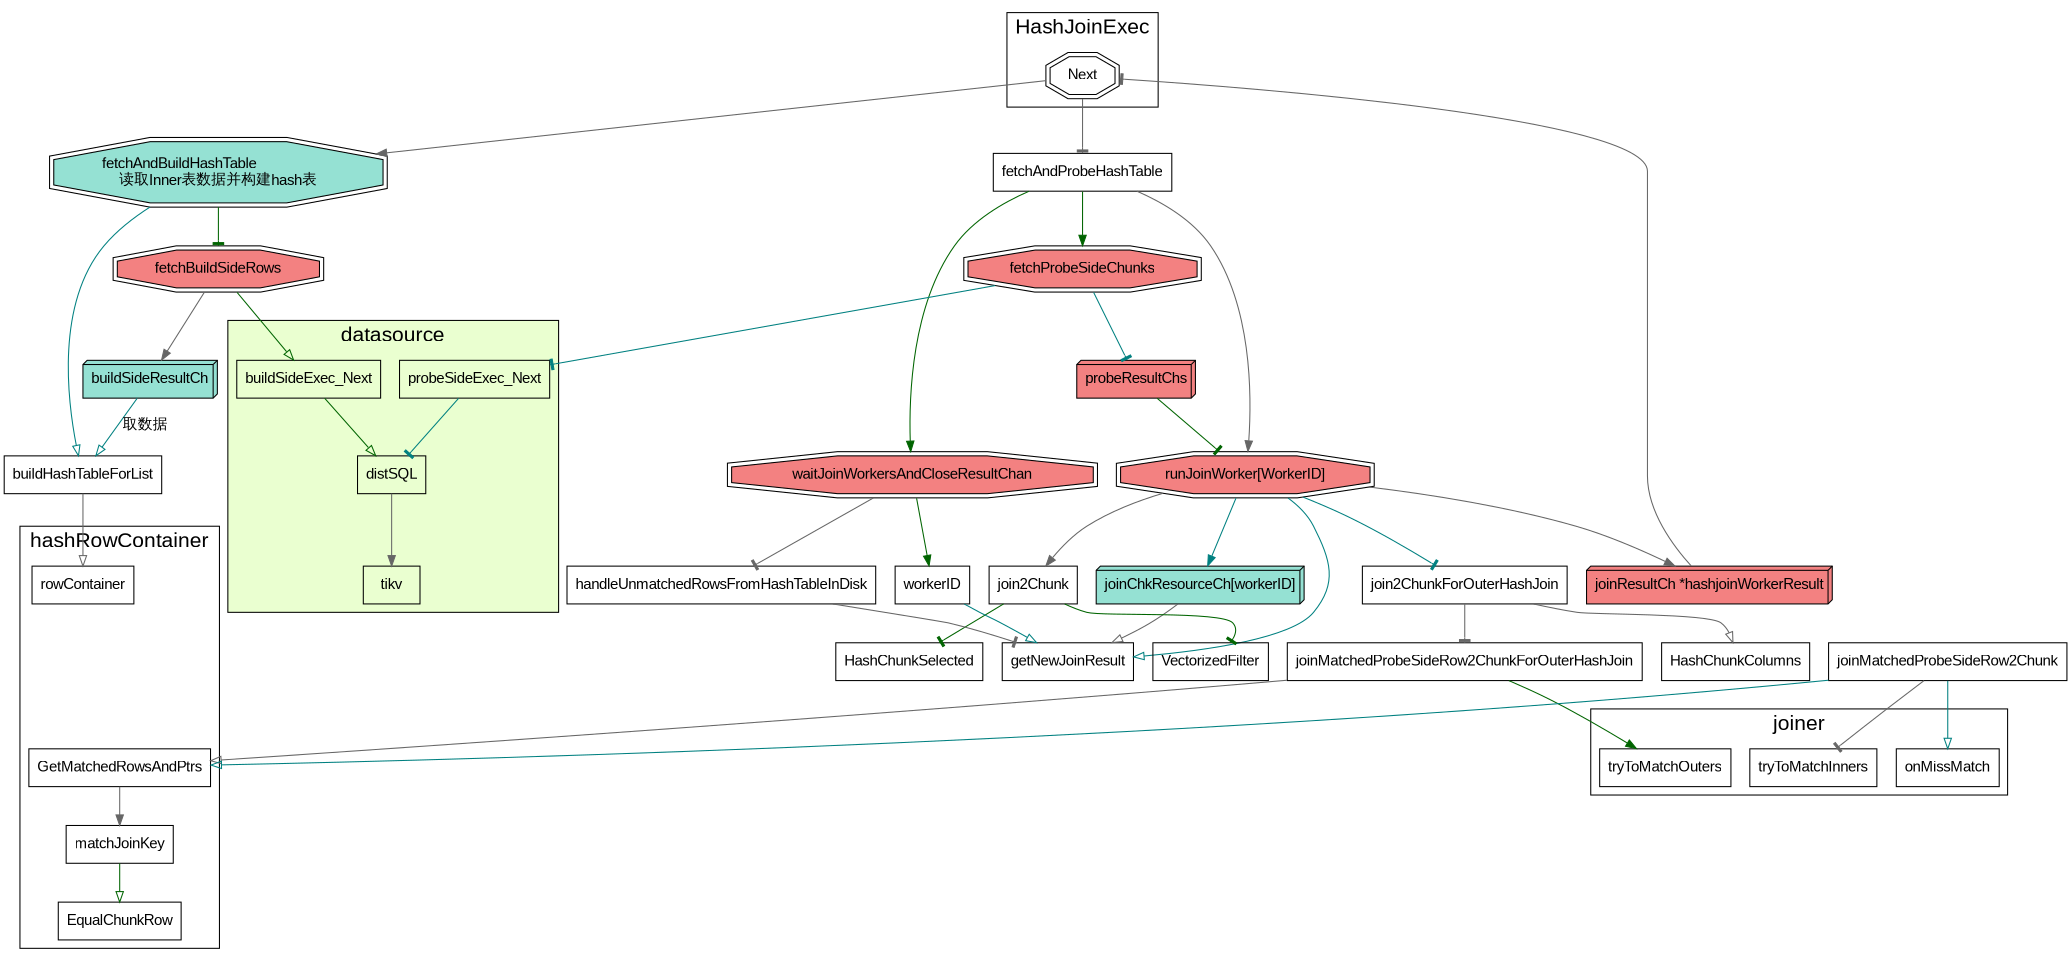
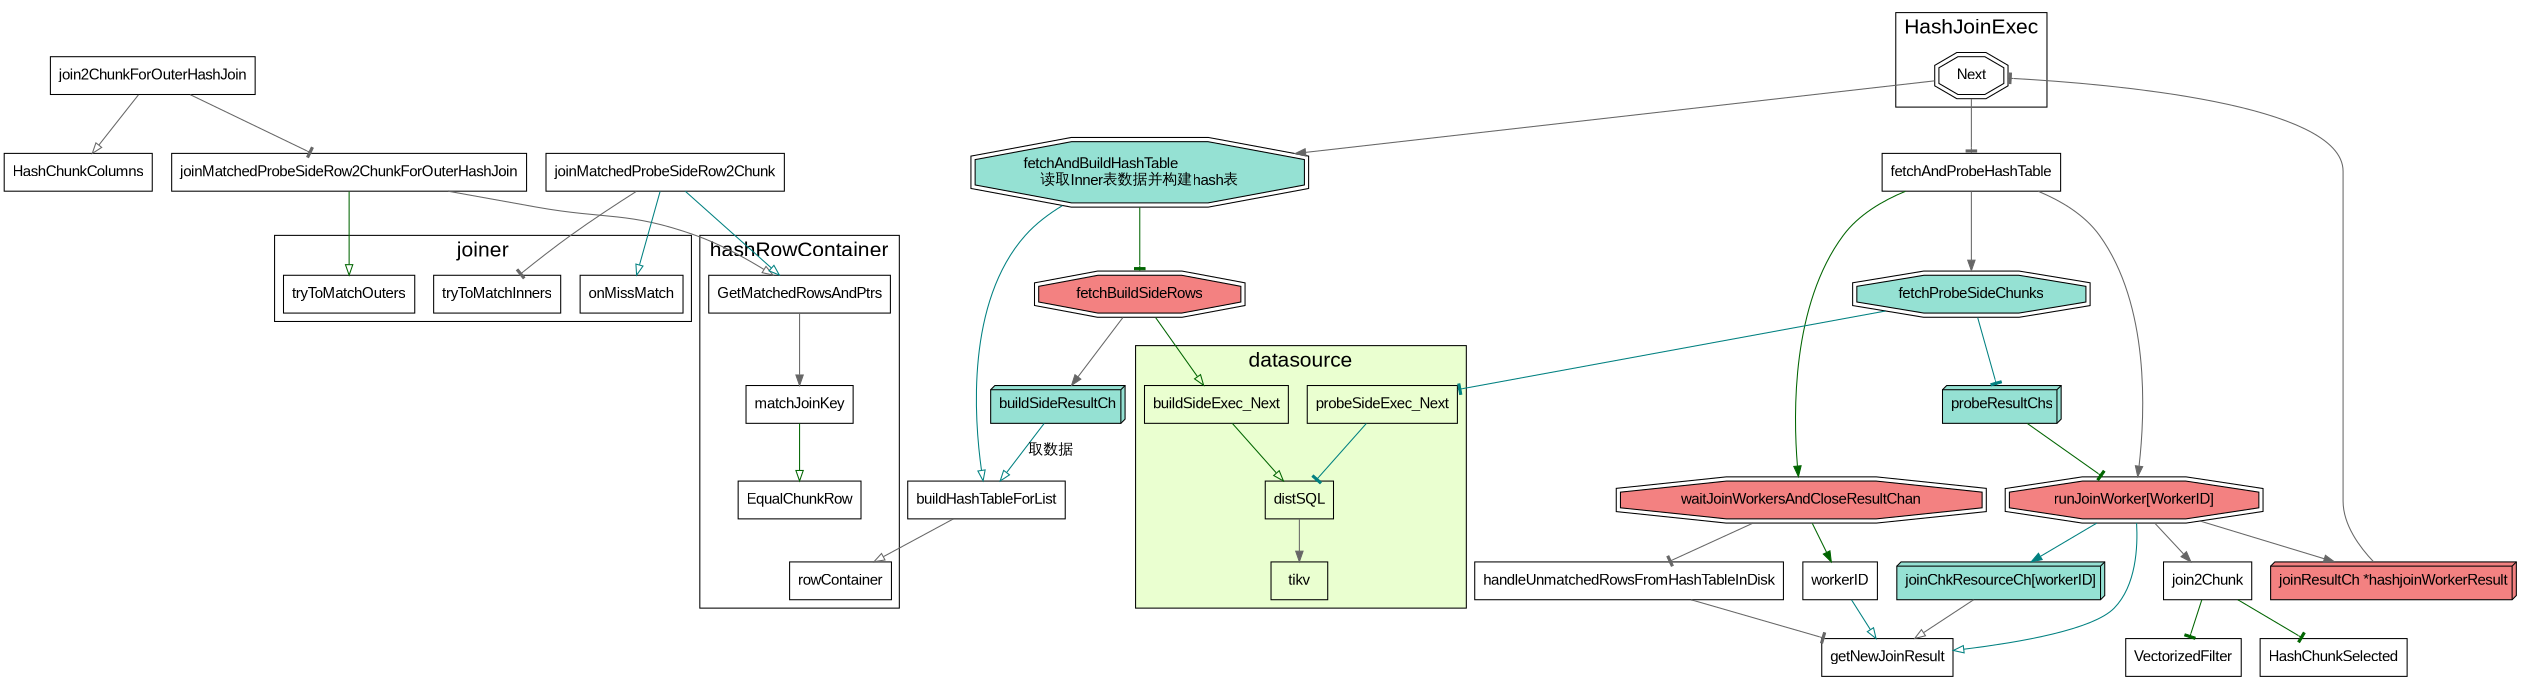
  digraph {
    fontname="Liberation Sans"
    newrank=true
    rankdir=TD
    node [fontname="Liberation Sans" shape=box]
    edge [arrowhead=tee color=gray40 fontname="Liberation Sans"]
    n1 [label=Next shape=doubleoctagon]
    tryToMatchOuters
    tryToMatchInners
    onMissMatch
    rowContainer
    GetMatchedRowsAndPtrs
    matchJoinKey
    EqualChunkRow
    buildSideExec_Next
    distSQL
    probeSideExec_Next
    tikv
    n13 [fillcolor="#95e1d3" label="fetchAndBuildHashTable\l读取Inner表数据并构建hash表" shape=doubleoctagon style=filled]
    fetchAndProbeHashTable
    n15 [fillcolor="#f38181" label="joinResultCh *hashjoinWorkerResult" shape=box3d style=filled]
    n16 [fillcolor="#95e1d3" label=buildSideResultCh shape=box3d style=filled]
    buildHashTableForList
-   n18 [fillcolor="#f38181" label=probeResultChs shape=box3d style=filled]
+   n18 [fillcolor="#95e1d3" label=probeResultChs shape=box3d style=filled]
    n19 [fillcolor="#f38181" label="runJoinWorker[WorkerID]" shape=doubleoctagon style=filled]
    n20 [fillcolor="#95e1d3" label="joinChkResourceCh[workerID]" shape=box3d style=filled]
    getNewJoinResult
    join2Chunk
    join2ChunkForOuterHashJoin
    n24 [fillcolor="#f38181" label=fetchBuildSideRows shape=doubleoctagon style=filled]
-   n25 [fillcolor="#f38181" label=fetchProbeSideChunks shape=doubleoctagon style=filled]
+   n25 [fillcolor="#95e1d3" label=fetchProbeSideChunks shape=doubleoctagon style=filled]
    HashChunkSelected
    VectorizedFilter
    joinMatchedProbeSideRow2ChunkForOuterHashJoin
    HashChunkColumns
    n30 [fillcolor="#f38181" label=waitJoinWorkersAndCloseResultChan shape=doubleoctagon style=filled]
    handleUnmatchedRowsFromHashTableInDisk
    n32 [label=workerID]
    joinMatchedProbeSideRow2Chunk
    subgraph cluster_1 {
      fontsize=20
      label=HashJoinExec
      n1
    }
    subgraph cluster_2 {
      fontsize=20
      label=joiner
      tryToMatchOuters
      tryToMatchInners
      onMissMatch
    }
    subgraph cluster_3 {
      fontsize=20
      label=hashRowContainer
      rowContainer
      GetMatchedRowsAndPtrs
      matchJoinKey
      EqualChunkRow
    }
    subgraph cluster_4 {
      fillcolor="#eaffd0"
      fontsize=20
      label=datasource
      style=filled
      buildSideExec_Next
      distSQL
      probeSideExec_Next
      tikv
    }
    n1 -> n13 [arrowhead=normal]
    n1 -> fetchAndProbeHashTable
    GetMatchedRowsAndPtrs -> matchJoinKey [arrowhead=normal]
    matchJoinKey -> EqualChunkRow [arrowhead=onormal color=darkgreen]
    buildSideExec_Next -> distSQL [arrowhead=onormal color=darkgreen]
    distSQL -> tikv [arrowhead=normal]
    probeSideExec_Next -> distSQL [color=teal]
    n13 -> buildHashTableForList [arrowhead=onormal color=teal]
    n13 -> n24 [color=darkgreen]
    fetchAndProbeHashTable -> n19 [arrowhead=normal]
-   fetchAndProbeHashTable -> n25 [arrowhead=normal color=darkgreen]
+   fetchAndProbeHashTable -> n25 [arrowhead=normal]
    fetchAndProbeHashTable -> n30 [arrowhead=normal color=darkgreen]
    n15 -> n1
    n16 -> buildHashTableForList [arrowhead=onormal color=teal label="取数据"]
    buildHashTableForList -> rowContainer [arrowhead=onormal]
    n18 -> n19 [color=darkgreen]
    n19 -> n15 [arrowhead=normal]
    n19 -> n20 [arrowhead=normal color=teal]
    n19 -> getNewJoinResult [arrowhead=onormal color=teal]
    n19 -> join2Chunk [arrowhead=normal]
-   n19 -> join2ChunkForOuterHashJoin [color=teal]
    n20 -> getNewJoinResult [arrowhead=onormal]
    join2Chunk -> HashChunkSelected [color=darkgreen]
    join2Chunk -> VectorizedFilter [color=darkgreen]
    join2ChunkForOuterHashJoin -> joinMatchedProbeSideRow2ChunkForOuterHashJoin
    join2ChunkForOuterHashJoin -> HashChunkColumns [arrowhead=onormal]
    n24 -> buildSideExec_Next [arrowhead=onormal color=darkgreen]
    n24 -> n16 [arrowhead=normal]
    n25 -> probeSideExec_Next [color=teal]
    n25 -> n18 [color=teal]
-   joinMatchedProbeSideRow2ChunkForOuterHashJoin -> tryToMatchOuters [arrowhead=normal color=darkgreen]
+   joinMatchedProbeSideRow2ChunkForOuterHashJoin -> tryToMatchOuters [arrowhead=onormal color=darkgreen]
    joinMatchedProbeSideRow2ChunkForOuterHashJoin -> GetMatchedRowsAndPtrs [arrowhead=onormal]
    n30 -> handleUnmatchedRowsFromHashTableInDisk
    n30 -> n32 [arrowhead=normal color=darkgreen]
    handleUnmatchedRowsFromHashTableInDisk -> getNewJoinResult
    n32 -> getNewJoinResult [arrowhead=onormal color=teal]
    joinMatchedProbeSideRow2Chunk -> tryToMatchInners
    joinMatchedProbeSideRow2Chunk -> onMissMatch [arrowhead=onormal color=teal]
    joinMatchedProbeSideRow2Chunk -> GetMatchedRowsAndPtrs [arrowhead=onormal color=teal]
  }
